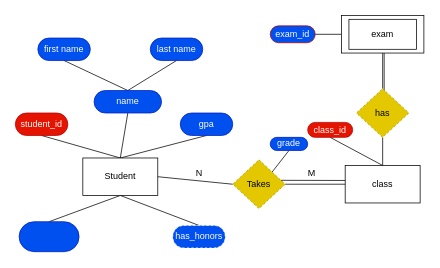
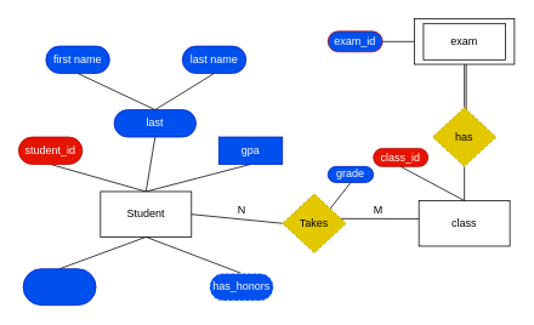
  <mxCell id="0" />
  <mxCell id="1" parent="0" />
  <mxCell id="2" style="edgeStyle=none;html=1;exitX=0.5;exitY=1;exitDx=0;exitDy=0;endArrow=none;endFill=0;" edge="1" parent="1"><mxGeometry relative="1" as="geometry"><mxPoint x="512" y="70" as="sourcePoint" /><mxPoint x="512" y="130" as="targetPoint" /></mxGeometry></mxCell>
  <mxCell id="3" style="edgeStyle=none;html=1;exitX=0.5;exitY=1;exitDx=0;exitDy=0;entryX=0.5;entryY=0;entryDx=0;entryDy=0;endArrow=none;endFill=0;" edge="1" parent="1" source="5" target="34"><mxGeometry relative="1" as="geometry" /></mxCell>
  <mxCell id="4" style="edgeStyle=none;html=1;exitX=0;exitY=0.5;exitDx=0;exitDy=0;entryX=1;entryY=0.5;entryDx=0;entryDy=0;endArrow=none;endFill=0;" edge="1" parent="1" source="5" target="35"><mxGeometry relative="1" as="geometry" /></mxCell>
  <mxCell id="5" value="" style="rounded=0;whiteSpace=wrap;html=1;" vertex="1" parent="1"><mxGeometry x="455" y="20" width="110" height="50" as="geometry" /></mxCell>
  <mxCell id="6" style="edgeStyle=none;html=1;exitX=0.5;exitY=0;exitDx=0;exitDy=0;entryX=0.5;entryY=1;entryDx=0;entryDy=0;endArrow=none;endFill=0;" parent="1" source="7" target="11" edge="1"><mxGeometry relative="1" as="geometry" /></mxCell>
  <mxCell id="7" value="" style="rounded=1;whiteSpace=wrap;html=1;arcSize=50;fillColor=#0050ef;fontColor=#ffffff;strokeColor=#001DBC;" parent="1" vertex="1"><mxGeometry x="25" y="295" width="80" height="40" as="geometry" /></mxCell>
  <mxCell id="8" style="edgeStyle=none;html=1;exitX=0.5;exitY=0;exitDx=0;exitDy=0;entryX=0.5;entryY=1;entryDx=0;entryDy=0;endArrow=none;endFill=0;" parent="1" source="11" target="12" edge="1"><mxGeometry relative="1" as="geometry" /></mxCell>
  <mxCell id="9" style="edgeStyle=none;html=1;exitX=0.5;exitY=0;exitDx=0;exitDy=0;entryX=0.5;entryY=1;entryDx=0;entryDy=0;endArrow=none;endFill=0;" parent="1" source="11" target="13" edge="1"><mxGeometry relative="1" as="geometry" /></mxCell>
  <mxCell id="10" style="edgeStyle=none;html=1;exitX=0.5;exitY=0;exitDx=0;exitDy=0;entryX=0.5;entryY=1;entryDx=0;entryDy=0;endArrow=none;endFill=0;" parent="1" source="11" target="16" edge="1"><mxGeometry relative="1" as="geometry" /></mxCell>
  <mxCell id="11" value="Student" style="rounded=0;whiteSpace=wrap;html=1;" parent="1" vertex="1"><mxGeometry x="110" y="210" width="100" height="50" as="geometry" /></mxCell>
  <mxCell id="12" value="student_id" style="rounded=1;whiteSpace=wrap;html=1;arcSize=50;fillColor=#e51400;fontColor=#ffffff;strokeColor=#B20000;" parent="1" vertex="1"><mxGeometry x="20" y="150" width="70" height="30" as="geometry" /></mxCell>
- <mxCell id="13" value="gpa" style="rounded=1;whiteSpace=wrap;html=1;arcSize=50;fillColor=#0050ef;fontColor=#ffffff;strokeColor=#001DBC;" parent="1" vertex="1"><mxGeometry x="240" y="150" width="70" height="30" as="geometry" /></mxCell>
+ <mxCell id="13" value="gpa" style="whiteSpace=wrap;html=1;arcSize=50;fillColor=#0050ef;fontColor=#ffffff;strokeColor=#001DBC;rounded=0;" parent="1" vertex="1"><mxGeometry x="240" y="150" width="70" height="30" as="geometry" /></mxCell>
  <mxCell id="14" style="edgeStyle=none;html=1;exitX=0.5;exitY=0;exitDx=0;exitDy=0;entryX=0.5;entryY=1;entryDx=0;entryDy=0;endArrow=none;endFill=0;" parent="1" source="16" target="18" edge="1"><mxGeometry relative="1" as="geometry" /></mxCell>
  <mxCell id="15" style="edgeStyle=none;html=1;exitX=0.5;exitY=0;exitDx=0;exitDy=0;entryX=0.5;entryY=1;entryDx=0;entryDy=0;endArrow=none;endFill=0;" parent="1" source="16" target="17" edge="1"><mxGeometry relative="1" as="geometry" /></mxCell>
- <mxCell id="16" value="name" style="rounded=1;whiteSpace=wrap;html=1;arcSize=50;fillColor=#0050ef;fontColor=#ffffff;strokeColor=#001DBC;" parent="1" vertex="1"><mxGeometry x="125" y="120" width="90" height="30" as="geometry" /></mxCell>
+ <mxCell id="16" value="last" style="rounded=1;whiteSpace=wrap;html=1;arcSize=50;fillColor=#0050ef;fontColor=#ffffff;strokeColor=#001DBC;" parent="1" vertex="1"><mxGeometry x="125" y="120" width="90" height="30" as="geometry" /></mxCell>
  <mxCell id="17" value="last name" style="rounded=1;whiteSpace=wrap;html=1;arcSize=50;fillColor=#0050ef;fontColor=#ffffff;strokeColor=#001DBC;" parent="1" vertex="1"><mxGeometry x="200" y="50" width="70" height="30" as="geometry" /></mxCell>
  <mxCell id="18" value="first name" style="rounded=1;whiteSpace=wrap;html=1;arcSize=50;fillColor=#0050ef;fontColor=#ffffff;strokeColor=#001DBC;" parent="1" vertex="1"><mxGeometry x="50" y="50" width="70" height="30" as="geometry" /></mxCell>
  <mxCell id="19" style="edgeStyle=none;html=1;exitX=0.5;exitY=0;exitDx=0;exitDy=0;entryX=0.5;entryY=1;entryDx=0;entryDy=0;endArrow=none;endFill=0;" parent="1" source="20" target="11" edge="1"><mxGeometry relative="1" as="geometry" /></mxCell>
  <mxCell id="20" value="has_honors" style="rounded=1;whiteSpace=wrap;html=1;arcSize=50;fillColor=#0050ef;fontColor=#ffffff;strokeColor=#FFFFFF;fillStyle=auto;dashed=1;strokeWidth=1;perimeterSpacing=0;" parent="1" vertex="1"><mxGeometry x="230" y="300" width="70" height="30" as="geometry" /></mxCell>
  <mxCell id="21" style="edgeStyle=none;html=1;exitX=0.5;exitY=0;exitDx=0;exitDy=0;entryX=0.5;entryY=1;entryDx=0;entryDy=0;endArrow=none;endFill=0;" parent="1" source="22" target="23" edge="1"><mxGeometry relative="1" as="geometry" /></mxCell>
  <mxCell id="22" value="class&lt;br&gt;" style="rounded=0;whiteSpace=wrap;html=1;" parent="1" vertex="1"><mxGeometry x="460" y="220" width="100" height="50" as="geometry" /></mxCell>
  <mxCell id="23" value="class_id" style="rounded=1;whiteSpace=wrap;html=1;arcSize=50;fillColor=#e51400;fontColor=#ffffff;strokeColor=#B20000;" parent="1" vertex="1"><mxGeometry x="410" y="162.5" width="60" height="20" as="geometry" /></mxCell>
  <mxCell id="24" style="edgeStyle=none;html=1;exitX=0;exitY=0.5;exitDx=0;exitDy=0;entryX=1;entryY=0.5;entryDx=0;entryDy=0;endArrow=none;endFill=0;" parent="1" source="27" target="11" edge="1"><mxGeometry relative="1" as="geometry" /></mxCell>
- <mxCell id="25" style="edgeStyle=none;html=1;exitX=1;exitY=0.5;exitDx=0;exitDy=0;endArrow=none;endFill=0;" parent="1" source="27" target="22" edge="1"><mxGeometry relative="1" as="geometry" /></mxCell>
  <mxCell id="26" style="edgeStyle=none;html=1;exitX=1;exitY=0;exitDx=0;exitDy=0;entryX=0.5;entryY=1;entryDx=0;entryDy=0;endArrow=none;endFill=0;" edge="1" parent="1" source="27" target="30"><mxGeometry relative="1" as="geometry" /></mxCell>
  <mxCell id="27" value="Takes" style="rhombus;whiteSpace=wrap;html=1;dashed=1;fillStyle=auto;strokeColor=#B09500;strokeWidth=1;fillColor=#e3c800;fontColor=#000000;" parent="1" vertex="1"><mxGeometry x="310" y="212.5" width="70" height="65" as="geometry" /></mxCell>
  <mxCell id="28" style="edgeStyle=none;html=1;exitX=0.92;exitY=0.42;exitDx=0;exitDy=0;endArrow=none;endFill=0;exitPerimeter=0;" parent="1" source="27" edge="1"><mxGeometry relative="1" as="geometry"><mxPoint x="380" y="240" as="sourcePoint" /><mxPoint x="460" y="240" as="targetPoint" /></mxGeometry></mxCell>
  <mxCell id="29" value="M" style="text;html=1;align=center;verticalAlign=middle;resizable=0;points=[];autosize=1;strokeColor=none;fillColor=none;" parent="1" vertex="1"><mxGeometry x="400" y="215" width="30" height="30" as="geometry" /></mxCell>
  <mxCell id="30" value="grade" style="rounded=1;whiteSpace=wrap;html=1;arcSize=50;fillColor=#0050ef;fontColor=#ffffff;strokeColor=#001DBC;" vertex="1" parent="1"><mxGeometry x="360" y="182.5" width="50" height="17.5" as="geometry" /></mxCell>
  <mxCell id="31" value="N" style="text;html=1;align=center;verticalAlign=middle;resizable=0;points=[];autosize=1;strokeColor=none;fillColor=none;" vertex="1" parent="1"><mxGeometry x="250" y="215" width="30" height="30" as="geometry" /></mxCell>
  <mxCell id="32" value="exam" style="rounded=0;whiteSpace=wrap;html=1;" vertex="1" parent="1"><mxGeometry x="465" y="25" width="90" height="40" as="geometry" /></mxCell>
  <mxCell id="33" style="edgeStyle=none;html=1;exitX=0.5;exitY=1;exitDx=0;exitDy=0;entryX=0.5;entryY=0;entryDx=0;entryDy=0;endArrow=none;endFill=0;" edge="1" parent="1" source="34" target="22"><mxGeometry relative="1" as="geometry" /></mxCell>
  <mxCell id="34" value="has" style="rhombus;whiteSpace=wrap;html=1;dashed=1;fillStyle=auto;strokeColor=#B09500;strokeWidth=1;fillColor=#e3c800;fontColor=#000000;" vertex="1" parent="1"><mxGeometry x="475" y="117.5" width="70" height="65" as="geometry" /></mxCell>
  <mxCell id="35" value="exam_id" style="rounded=1;whiteSpace=wrap;html=1;arcSize=50;fillColor=#0050ef;fontColor=#ffffff;strokeColor=#B20000;" vertex="1" parent="1"><mxGeometry x="360" y="33.75" width="60" height="22.5" as="geometry" /></mxCell>
